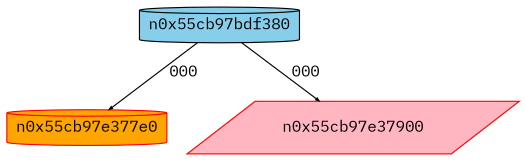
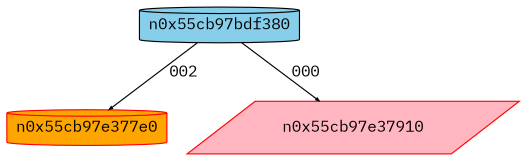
  digraph {
    fontname="IBM Plex Mono"
    node [color=red fontname="IBM Plex Mono" shape=cylinder style=filled]
    edge [arrowsize=.3 fontname="IBM Plex Mono"]
    n0x55cb97bdf380 [color=black fillcolor=skyblue height=.1 width=.1]
    n0x55cb97e377e0 [fillcolor=orange height=.1 width=.1]
-   n0x55cb97e37900 [fillcolor=lightpink height=.1 shape=parallelogram width=.1]
-   n0x55cb97bdf380 -> n0x55cb97e377e0 [label=000]
+   n0x55cb97e37900 [fillcolor=lightpink height=.1 shape=parallelogram width=.1 label=n0x55cb97e37910]
+   n0x55cb97bdf380 -> n0x55cb97e377e0 [label=002]
    n0x55cb97bdf380 -> n0x55cb97e37900 [label=000]
  }
